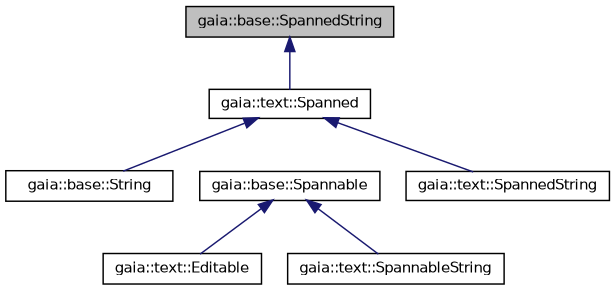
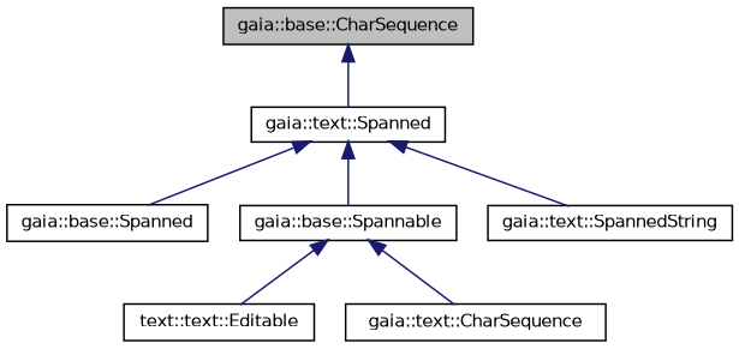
  digraph {
    node [color=black fillcolor=white fontname=Helvetica fontsize=10 shape=record style=filled]
    edge [color=midnightblue dir=back fontname=Helvetica fontsize=10 labelfontname=Helvetica labelfontsize=10 style=solid]
-   n1 [fillcolor=grey75 fontcolor=black height=0.2 label="gaia::base::SpannedString" width=0.4]
+   n1 [fillcolor=grey75 fontcolor=black height=0.2 label="gaia::base::CharSequence" width=0.4]
    n2 [height=0.2 label="gaia::text::Spanned" width=0.4]
-   n3 [height=0.2 label="gaia::base::String" width=0.4]
+   n3 [height=0.2 label="gaia::base::Spanned" width=0.4]
    n4 [height=0.2 label="gaia::base::Spannable" width=0.4]
    n5 [height=0.2 label="gaia::text::SpannedString" width=0.4]
-   n6 [height=0.2 label="gaia::text::Editable" width=0.4]
-   n7 [height=0.2 label="gaia::text::SpannableString" width=0.4]
+   n6 [height=0.2 label="text::text::Editable" width=0.4]
+   n7 [height=0.2 label="gaia::text::CharSequence" width=0.4]
    n1 -> n2
    n2 -> n3
+   n2 -> n4
    n2 -> n5
    n4 -> n6
    n4 -> n7
  }
